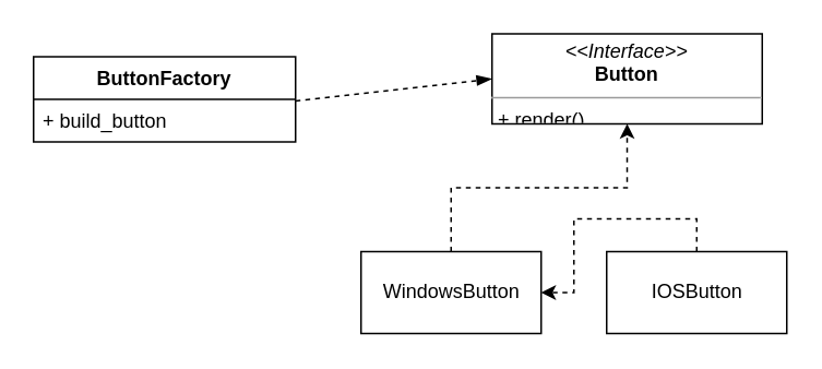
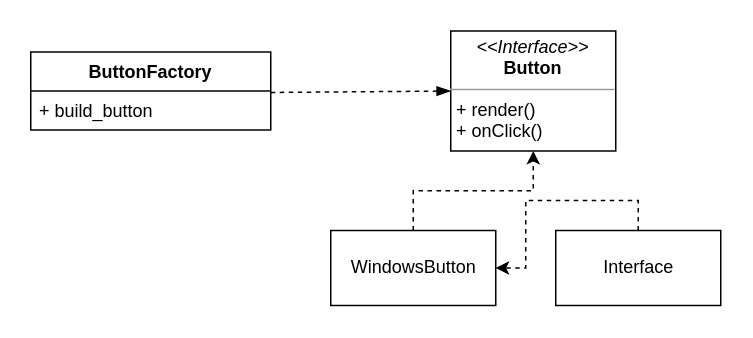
  <mxCell id="0" />
  <mxCell id="1" parent="0" />
  <mxCell id="2" value="ButtonFactory&#10;" style="swimlane;fontStyle=1;align=center;verticalAlign=top;childLayout=stackLayout;horizontal=1;startSize=26;horizontalStack=0;resizeParent=1;resizeParentMax=0;resizeLast=0;collapsible=1;marginBottom=0;" parent="1" vertex="1"><mxGeometry x="20" y="34" width="160" height="52" as="geometry"><mxRectangle x="130" y="330" width="70" height="26" as="alternateBounds" /></mxGeometry></mxCell>
  <mxCell id="3" value="+ build_button&#10;" style="text;strokeColor=none;fillColor=none;align=left;verticalAlign=top;spacingLeft=4;spacingRight=4;overflow=hidden;rotatable=0;points=[[0,0.5],[1,0.5]];portConstraint=eastwest;" parent="2" vertex="1"><mxGeometry y="26" width="160" height="26" as="geometry" /></mxCell>
- <mxCell id="4" value="&lt;p style=&quot;margin: 0px ; margin-top: 4px ; text-align: center&quot;&gt;&lt;i&gt;&amp;lt;&amp;lt;Interface&amp;gt;&amp;gt;&lt;/i&gt;&lt;br&gt;&lt;b&gt;Button&lt;/b&gt;&lt;/p&gt;&lt;hr size=&quot;1&quot;&gt;&lt;p style=&quot;margin: 0px ; margin-left: 4px&quot;&gt;&lt;span style=&quot;text-align: center&quot;&gt;+ render()&lt;/span&gt;&lt;br style=&quot;text-align: center&quot;&gt;&lt;span style=&quot;text-align: center&quot;&gt;+ onClick()&lt;/span&gt;&lt;br&gt;&lt;/p&gt;" style="verticalAlign=top;align=left;overflow=fill;fontSize=12;fontFamily=Helvetica;html=1;" parent="1" vertex="1"><mxGeometry x="300" y="20" width="165" height="55" as="geometry" /></mxCell>
+ <mxCell id="4" value="&lt;p style=&quot;margin: 0px ; margin-top: 4px ; text-align: center&quot;&gt;&lt;i&gt;&amp;lt;&amp;lt;Interface&amp;gt;&amp;gt;&lt;/i&gt;&lt;br&gt;&lt;b&gt;Button&lt;/b&gt;&lt;/p&gt;&lt;hr size=&quot;1&quot;&gt;&lt;p style=&quot;margin: 0px ; margin-left: 4px&quot;&gt;&lt;span style=&quot;text-align: center&quot;&gt;+ render()&lt;/span&gt;&lt;br style=&quot;text-align: center&quot;&gt;&lt;span style=&quot;text-align: center&quot;&gt;+ onClick()&lt;/span&gt;&lt;br&gt;&lt;/p&gt;" style="verticalAlign=top;align=left;overflow=fill;fontSize=12;fontFamily=Helvetica;html=1;" parent="1" vertex="1"><mxGeometry x="300" y="20" width="110" height="80" as="geometry" /></mxCell>
  <mxCell id="5" style="edgeStyle=orthogonalEdgeStyle;rounded=0;orthogonalLoop=1;jettySize=auto;html=1;exitX=0.5;exitY=0;exitDx=0;exitDy=0;entryX=0.5;entryY=1;entryDx=0;entryDy=0;dashed=1;" parent="1" source="6" target="4" edge="1"><mxGeometry relative="1" as="geometry" /></mxCell>
  <mxCell id="6" value="WindowsButton" style="html=1;" parent="1" vertex="1"><mxGeometry x="220" y="153" width="110" height="50" as="geometry" /></mxCell>
  <mxCell id="7" style="edgeStyle=orthogonalEdgeStyle;rounded=0;orthogonalLoop=1;jettySize=auto;html=1;exitX=0.5;exitY=0;exitDx=0;exitDy=0;dashed=1;" parent="1" source="8" target="6" edge="1"><mxGeometry relative="1" as="geometry" /></mxCell>
- <mxCell id="8" value="IOSButton" style="html=1;" parent="1" vertex="1"><mxGeometry x="370" y="153" width="110" height="50" as="geometry" /></mxCell>
+ <mxCell id="8" value="Interface" style="html=1;" parent="1" vertex="1"><mxGeometry x="370" y="153" width="110" height="50" as="geometry" /></mxCell>
  <mxCell id="9" value="" style="endArrow=blockThin;html=1;exitX=1;exitY=0.038;exitDx=0;exitDy=0;entryX=0;entryY=0.5;entryDx=0;entryDy=0;exitPerimeter=0;startArrow=none;startFill=0;endSize=7;targetPerimeterSpacing=8;sourcePerimeterSpacing=3;startSize=15;endFill=1;dashed=1;" parent="1" source="3" target="4" edge="1"><mxGeometry width="50" height="50" relative="1" as="geometry"><mxPoint x="95" y="57.5" as="sourcePoint" /><mxPoint x="400" y="80" as="targetPoint" /></mxGeometry></mxCell>
